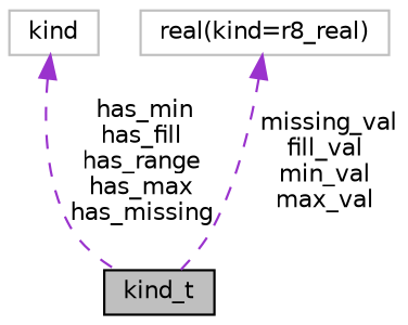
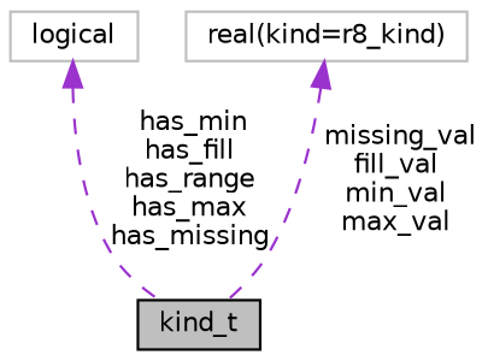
  digraph {
    node [color=grey75 fillcolor=white fontname=Helvetica fontsize=10 shape=record style=filled]
    edge [color=darkorchid3 dir=back fontname=Helvetica fontsize=10 labelfontname=Helvetica labelfontsize=10 style=dashed]
    n1 [color=black fillcolor=grey75 fontcolor=black height=0.2 label=kind_t width=0.4]
-   n2 [height=0.2 label=kind width=0.4]
-   n3 [height=0.2 label="real(kind=r8_real)" width=0.4]
+   n2 [height=0.2 label=logical width=0.4]
+   n3 [height=0.2 label="real(kind=r8_kind)" width=0.4]
    n2 -> n1 [label=" has_min\nhas_fill\nhas_range\nhas_max\nhas_missing"]
    n3 -> n1 [label=" missing_val\nfill_val\nmin_val\nmax_val"]
  }
